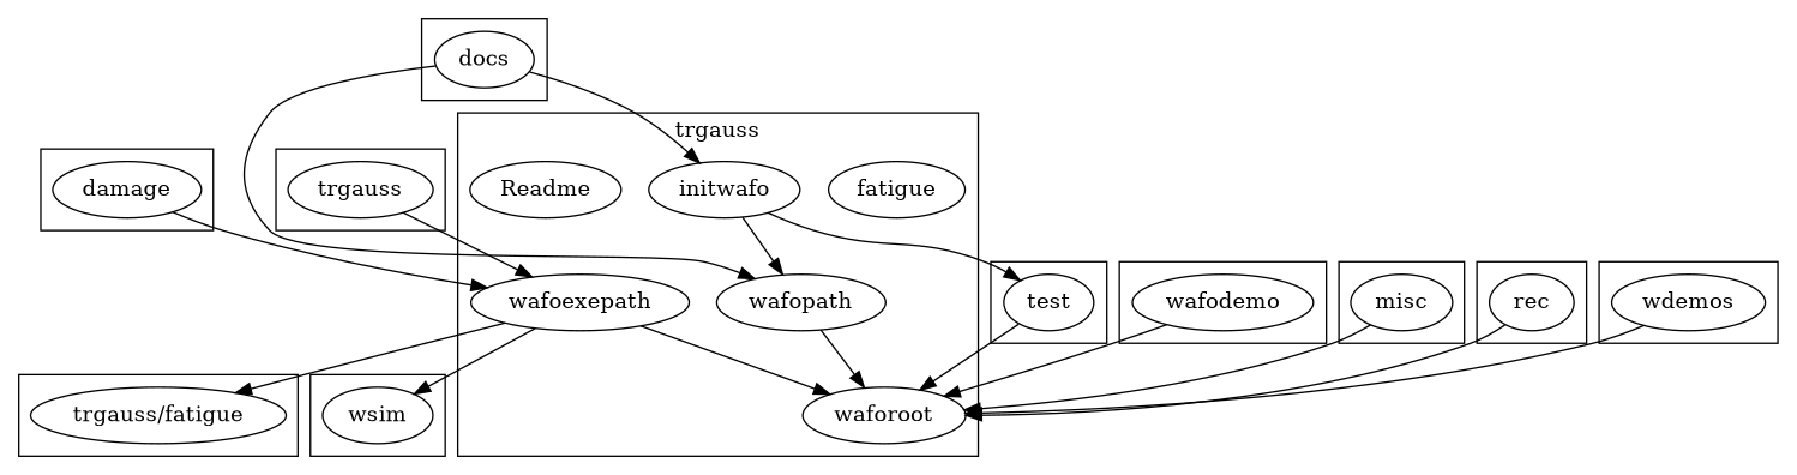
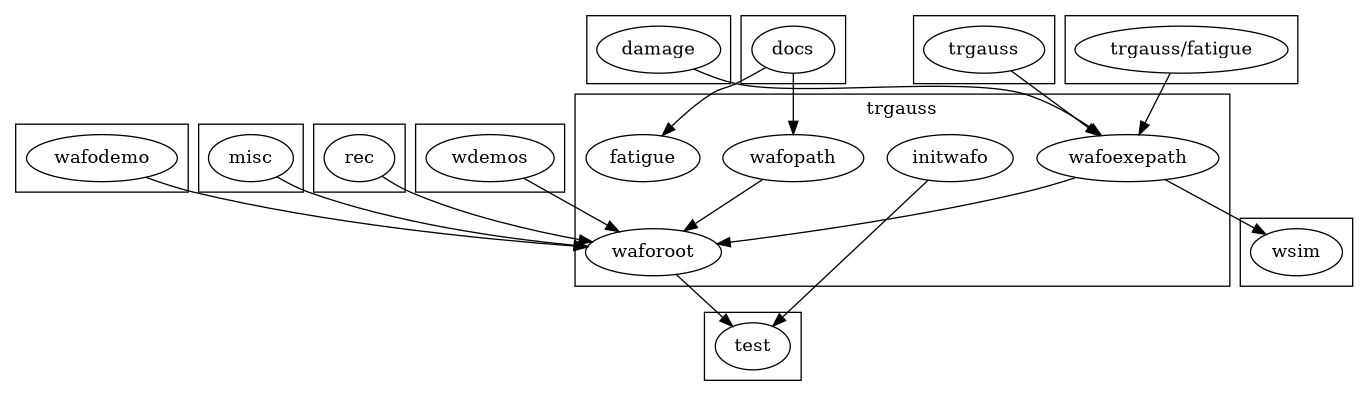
  digraph {
    concentrate=true
    edge [constraint=true]
    n1 [label=damage]
    n2 [label=test]
    n3 [label=wafodemo]
    n4 [label=docs]
    n5 [label=misc]
    n6 [label=rec]
    n7 [label=trgauss]
    n8 [label="trgauss/fatigue"]
    n9 [label=wdemos]
    n10 [label=wsim]
    n11 [label=fatigue]
    n12 [label=initwafo]
-   n13 [label=Readme]
    n14 [label=wafoexepath]
    n15 [label=wafopath]
    n16 [label=waforoot]
    subgraph cluster_1 {
      n1
    }
    subgraph cluster_2 {
      n2
    }
    subgraph cluster_3 {
      n3
    }
    subgraph cluster_4 {
      n4
    }
    subgraph cluster_5 {
      n5
    }
    subgraph cluster_6 {
      n6
    }
    subgraph cluster_7 {
      n7
    }
    subgraph cluster_8 {
      n8
    }
    subgraph cluster_9 {
      n9
    }
    subgraph cluster_10 {
      n10
    }
    subgraph cluster_11 {
      label=trgauss
      n11
      n12
-     n13
      n14
      n15
      n16
    }
    n1 -> n14
-   n2 -> n16
+   n16 -> n2
    n3 -> n16
-   n4 -> n12
+   n4 -> n11
    n4 -> n15
    n5 -> n16
    n6 -> n16
    n7 -> n14
-   n14 -> n8
+   n8 -> n14
    n9 -> n16
    n12 -> n2
-   n12 -> n15
    n14 -> n10
    n14 -> n16
    n15 -> n16
  }
